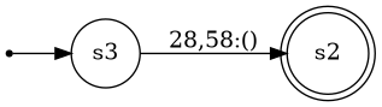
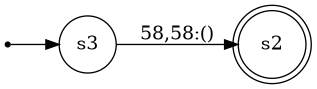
  digraph {
    rankdir=LR
    init [shape=point]
    s3 [shape=circle]
    s2 [shape=doublecircle]
    init -> s3
-   s3 -> s2 [label="28,58:()"]
+   s3 -> s2 [label="58,58:()"]
  }
